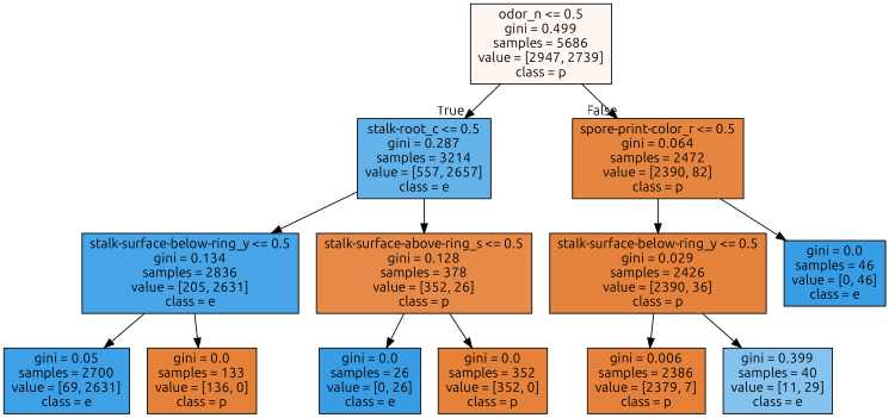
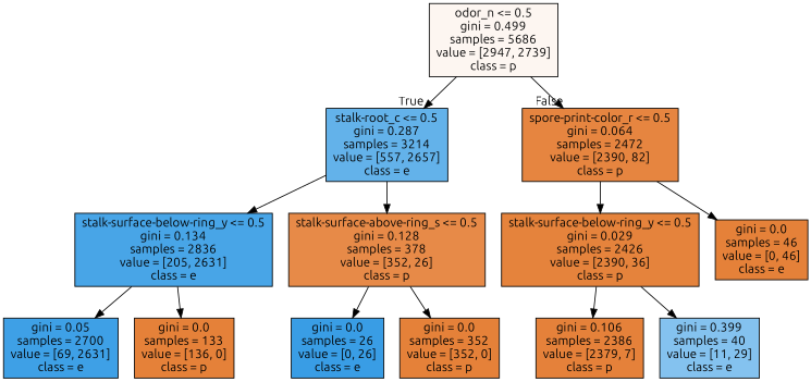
  digraph {
    fontname=Ubuntu
    node [color=black fillcolor="#399de5" fontname=Ubuntu shape=box style=filled]
    edge [fontname=Ubuntu]
    n1 [fillcolor="#fdf6f1" label="odor_n <= 0.5\ngini = 0.499\nsamples = 5686\nvalue = [2947, 2739]\nclass = p"]
    n2 [fillcolor="#63b2ea" label="stalk-root_c <= 0.5\ngini = 0.287\nsamples = 3214\nvalue = [557, 2657]\nclass = e"]
    n3 [fillcolor="#e68540" label="spore-print-color_r <= 0.5\ngini = 0.064\nsamples = 2472\nvalue = [2390, 82]\nclass = p"]
    n4 [fillcolor="#48a5e7" label="stalk-surface-below-ring_y <= 0.5\ngini = 0.134\nsamples = 2836\nvalue = [205, 2631]\nclass = e"]
    n5 [fillcolor="#e78a48" label="stalk-surface-above-ring_s <= 0.5\ngini = 0.128\nsamples = 378\nvalue = [352, 26]\nclass = p"]
    n6 [fillcolor="#e5833c" label="stalk-surface-below-ring_y <= 0.5\ngini = 0.029\nsamples = 2426\nvalue = [2390, 36]\nclass = p"]
-   n7 [label="gini = 0.0\nsamples = 46\nvalue = [0, 46]\nclass = e"]
+   n7 [fillcolor="#e58139" label="gini = 0.0\nsamples = 46\nvalue = [0, 46]\nclass = e"]
    n8 [fillcolor="#3ea0e6" label="gini = 0.05\nsamples = 2700\nvalue = [69, 2631]\nclass = e"]
    n9 [fillcolor="#e58139" label="gini = 0.0\nsamples = 133\nvalue = [136, 0]\nclass = p"]
    n10 [label="gini = 0.0\nsamples = 26\nvalue = [0, 26]\nclass = e"]
    n11 [fillcolor="#e58139" label="gini = 0.0\nsamples = 352\nvalue = [352, 0]\nclass = p"]
-   n12 [fillcolor="#e5813a" label="gini = 0.006\nsamples = 2386\nvalue = [2379, 7]\nclass = p"]
+   n12 [fillcolor="#e5813a" label="gini = 0.106\nsamples = 2386\nvalue = [2379, 7]\nclass = p"]
    n13 [fillcolor="#84c2ef" label="gini = 0.399\nsamples = 40\nvalue = [11, 29]\nclass = e"]
    n1 -> n2 [headlabel=True labelangle=45 labeldistance=2.5]
    n1 -> n3 [headlabel=False labelangle=-45 labeldistance=2.5]
    n2 -> n4
    n2 -> n5
    n3 -> n6
    n3 -> n7
    n4 -> n8
    n4 -> n9
    n5 -> n10
    n5 -> n11
    n6 -> n12
    n6 -> n13
  }
